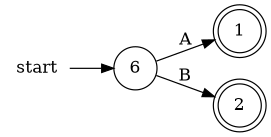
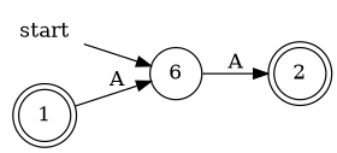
  digraph {
    rankdir=LR
    node [shape=doublecircle]
    start [shape=plaintext]
    n2 [label=6 shape=circle]
    1
    2
    start -> n2
-   n2 -> 1 [label=A]
-   n2 -> 2 [label=B]
+   1 -> n2 [label=A]
+   n2 -> 2 [label=A]
  }
